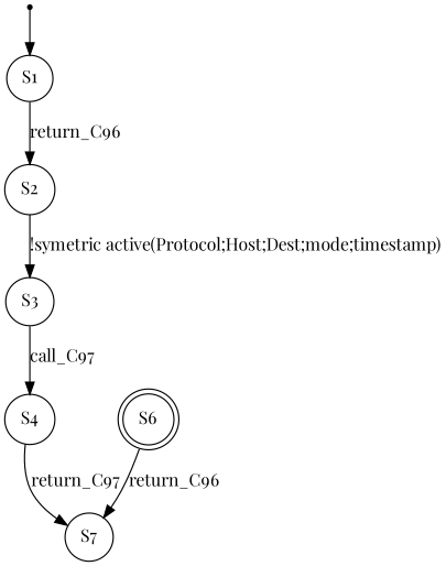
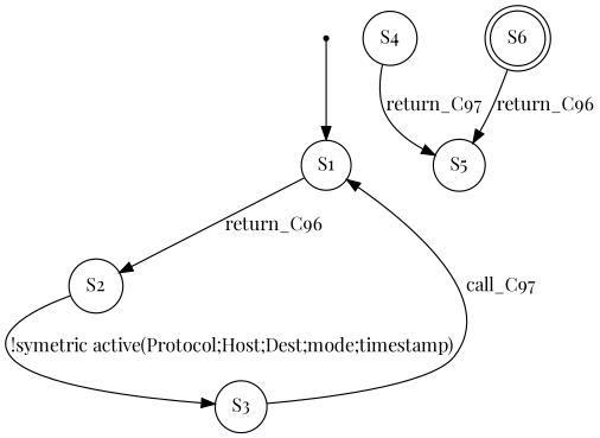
  digraph {
    fontname="Playfair Display"
    node [fontname="Playfair Display" shape=circle]
    edge [fontname="Playfair Display"]
    S00 [shape=point]
    n2 [label=S1]
    n3 [label=S2]
    n4 [label=S3]
    n5 [label=S4]
-   n6 [label=S7]
+   n6 [label=S5]
    n7 [label=S6 shape=doublecircle]
    S00 -> n2
    n2 -> n3 [label=return_C96]
    n3 -> n4 [label="!symetric active(Protocol;Host;Dest;mode;timestamp)"]
-   n4 -> n5 [label=call_C97]
+   n4 -> n2 [label=call_C97]
    n5 -> n6 [label=return_C97]
    n7 -> n6 [label=return_C96]
  }
